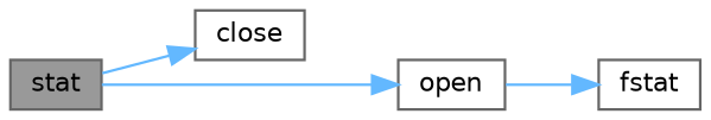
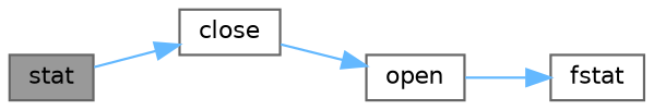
  digraph {
    rankdir=LR
    node [color=grey40 fillcolor=white fontname=Helvetica fontsize=10 shape=box style=filled]
    edge [color=steelblue1 fontname=Helvetica fontsize=10 labelfontname=Helvetica labelfontsize=10 style=solid]
    n1 [color=gray40 fillcolor=grey60 fontcolor=black height=0.2 label=stat width=0.4]
    n2 [height=0.2 label=close width=0.4]
    n3 [height=0.2 label=open width=0.4]
    n4 [height=0.2 label=fstat width=0.4]
    n1 -> n2
-   n1 -> n3
+   n2 -> n3
    n3 -> n4
  }
